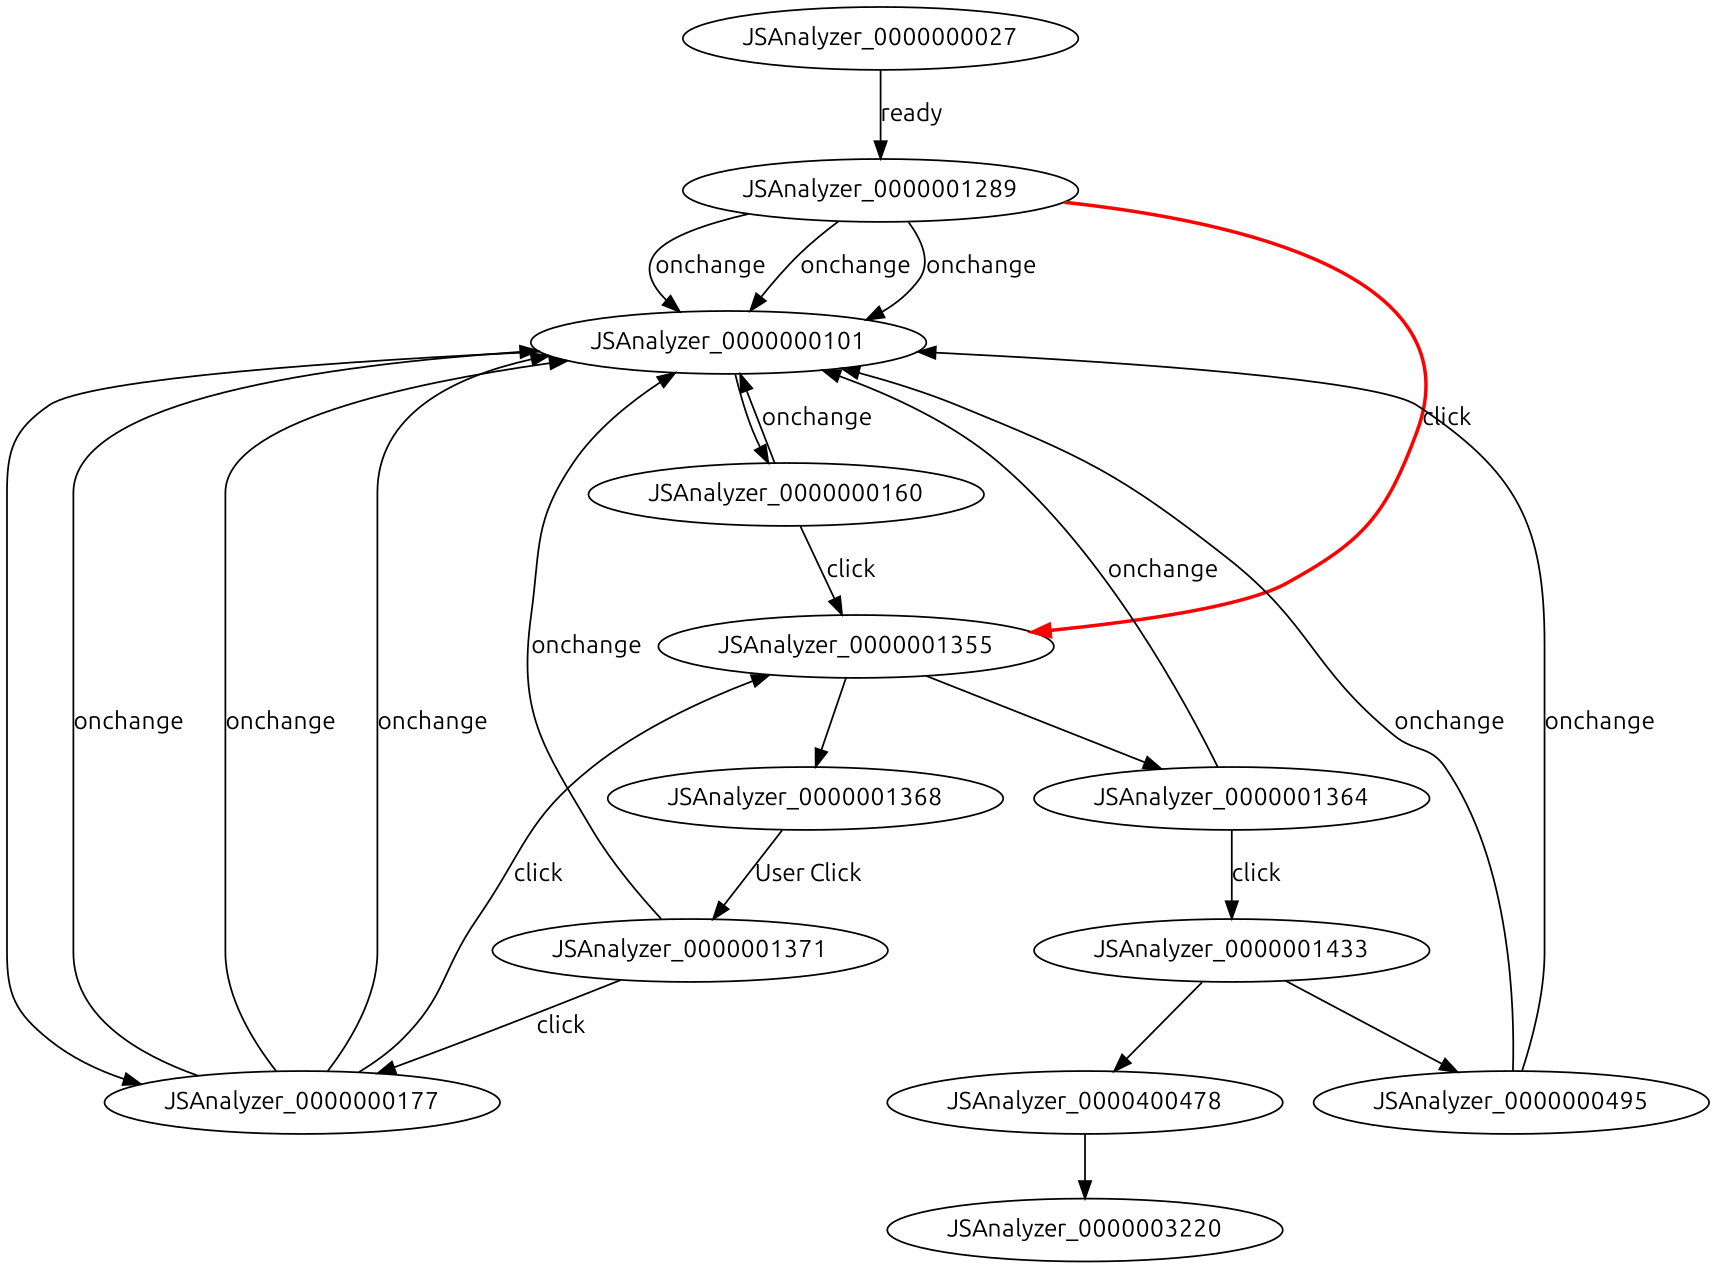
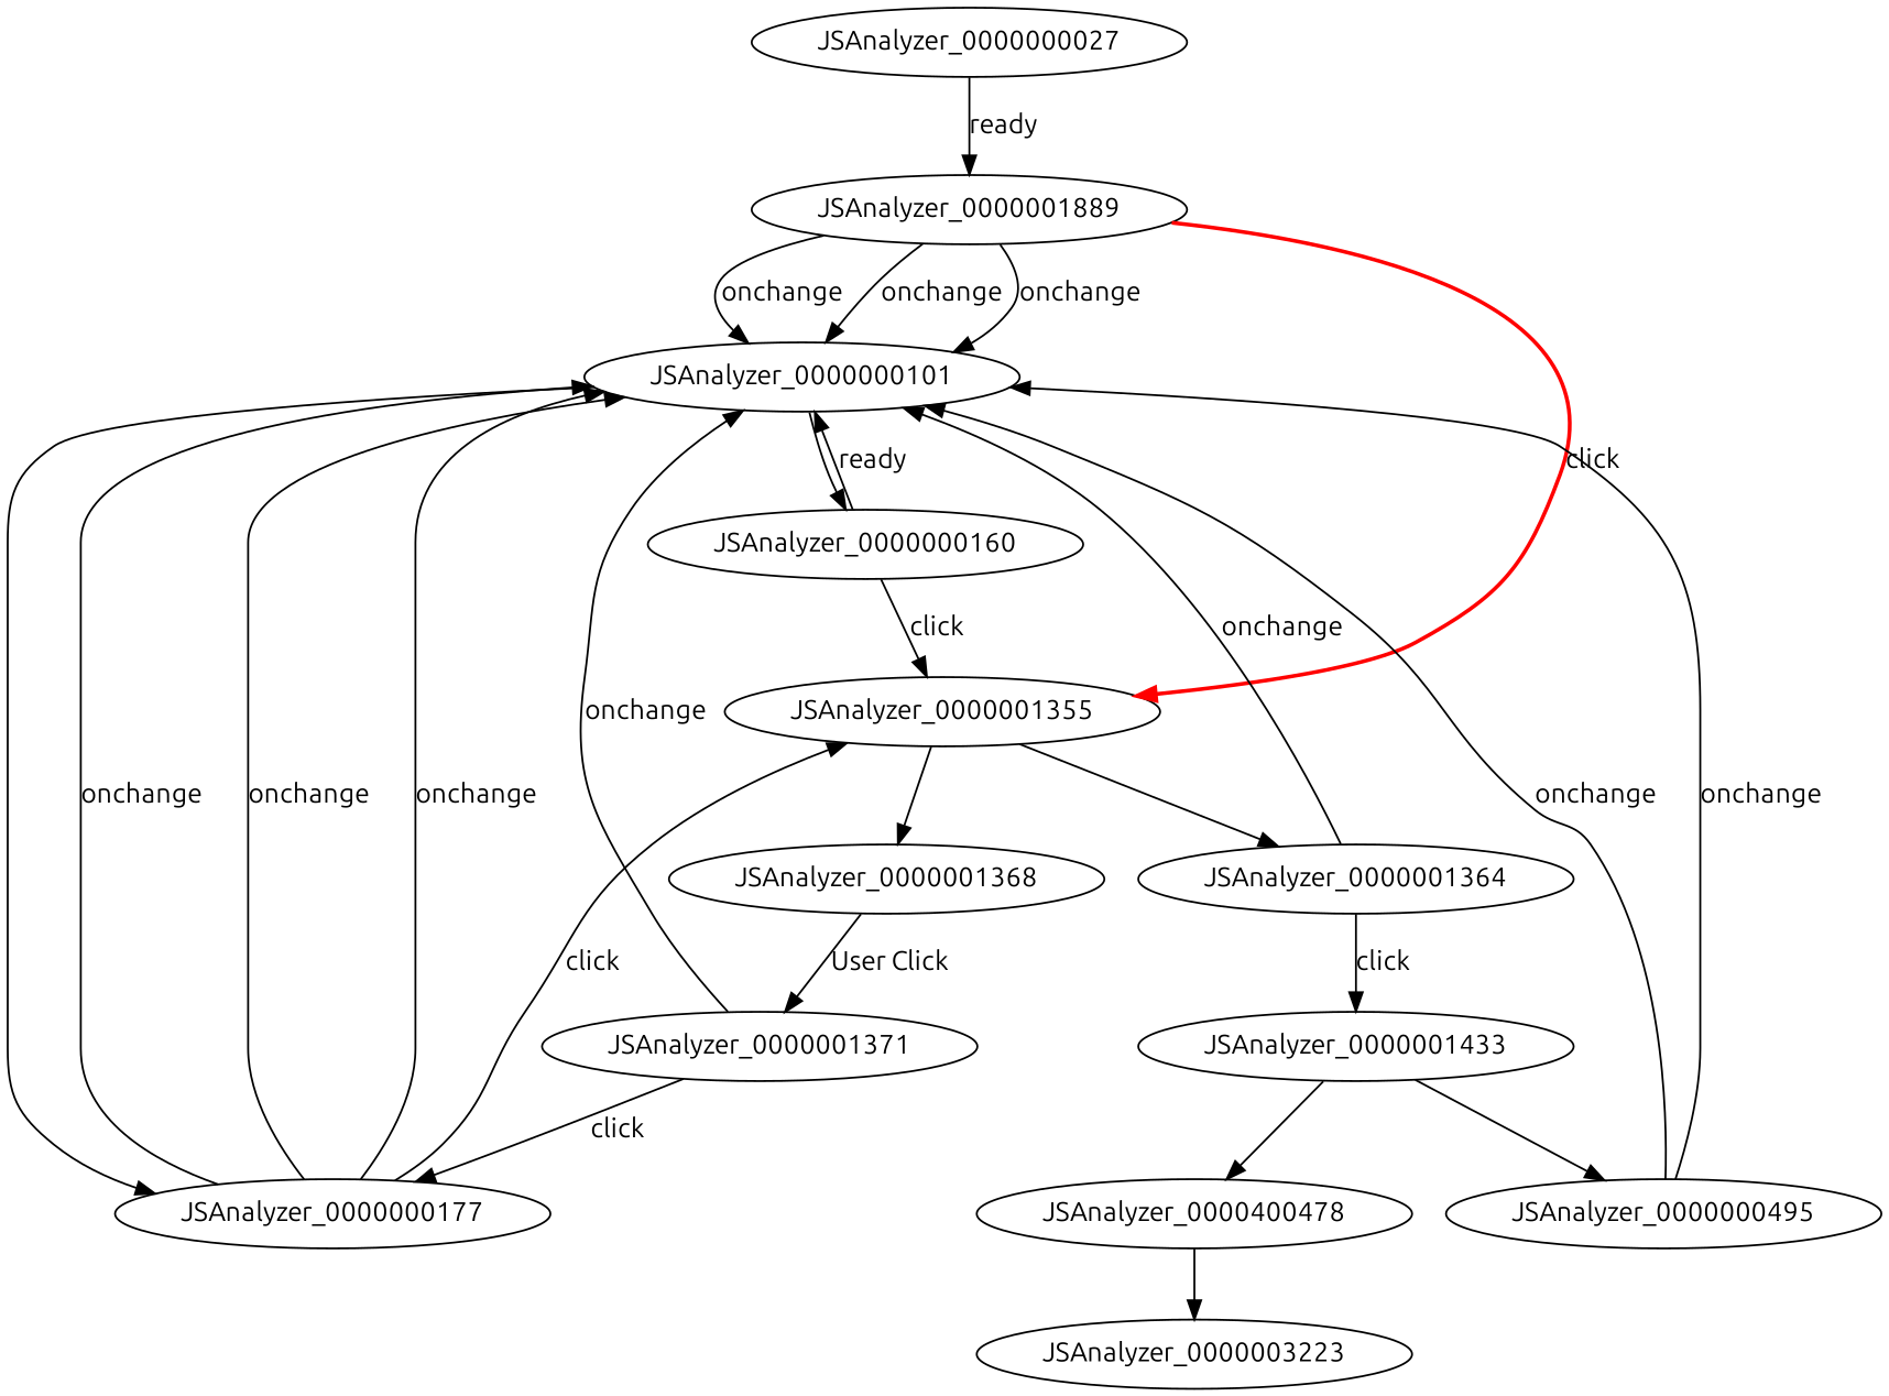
  digraph {
    fontname=Ubuntu
    node [fontname=Ubuntu]
    edge [fontname=Ubuntu]
    JSAnalyzer_0000000027
-   JSAnalyzer_0000001289
+   JSAnalyzer_0000001289 [label=JSAnalyzer_0000001889]
    JSAnalyzer_0000000101
    JSAnalyzer_0000001355
    JSAnalyzer_0000000160
    JSAnalyzer_0000000177
    JSAnalyzer_0000001364
    JSAnalyzer_0000001368
    n9 [label=JSAnalyzer_0000400478]
-   JSAnalyzer_0000003220
+   JSAnalyzer_0000003220 [label=JSAnalyzer_0000003223]
    JSAnalyzer_0000000495
    JSAnalyzer_0000001433
    JSAnalyzer_0000001371
    JSAnalyzer_0000000027 -> JSAnalyzer_0000001289 [label=ready]
    JSAnalyzer_0000001289 -> JSAnalyzer_0000000101 [label=onchange]
    JSAnalyzer_0000001289 -> JSAnalyzer_0000000101 [label=onchange]
    JSAnalyzer_0000001289 -> JSAnalyzer_0000000101 [label=onchange]
    JSAnalyzer_0000001289 -> JSAnalyzer_0000001355 [color=red label=click style=bold]
    JSAnalyzer_0000000101 -> JSAnalyzer_0000000160
    JSAnalyzer_0000000101 -> JSAnalyzer_0000000177
    JSAnalyzer_0000001355 -> JSAnalyzer_0000001364
    JSAnalyzer_0000001355 -> JSAnalyzer_0000001368
-   JSAnalyzer_0000000160 -> JSAnalyzer_0000000101 [label=onchange]
+   JSAnalyzer_0000000160 -> JSAnalyzer_0000000101 [label=ready]
    JSAnalyzer_0000000160 -> JSAnalyzer_0000001355 [label=click]
    JSAnalyzer_0000000177 -> JSAnalyzer_0000000101 [label=onchange]
    JSAnalyzer_0000000177 -> JSAnalyzer_0000000101 [label=onchange]
    JSAnalyzer_0000000177 -> JSAnalyzer_0000000101 [label=onchange]
    JSAnalyzer_0000000177 -> JSAnalyzer_0000001355 [label=click]
    JSAnalyzer_0000001364 -> JSAnalyzer_0000000101 [label=onchange]
    JSAnalyzer_0000001364 -> JSAnalyzer_0000001433 [label=click]
    JSAnalyzer_0000001368 -> JSAnalyzer_0000001371 [label="User Click"]
    n9 -> JSAnalyzer_0000003220
    JSAnalyzer_0000000495 -> JSAnalyzer_0000000101 [label=onchange]
    JSAnalyzer_0000000495 -> JSAnalyzer_0000000101 [label=onchange]
    JSAnalyzer_0000001433 -> n9
    JSAnalyzer_0000001433 -> JSAnalyzer_0000000495
    JSAnalyzer_0000001371 -> JSAnalyzer_0000000101 [label=onchange]
    JSAnalyzer_0000001371 -> JSAnalyzer_0000000177 [label=click]
  }
